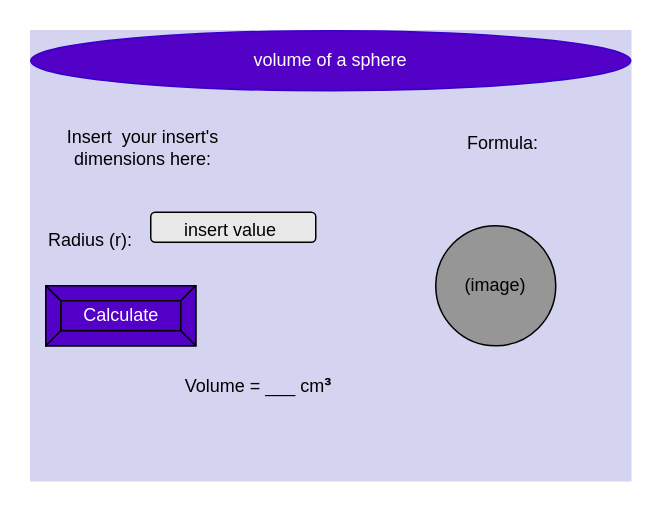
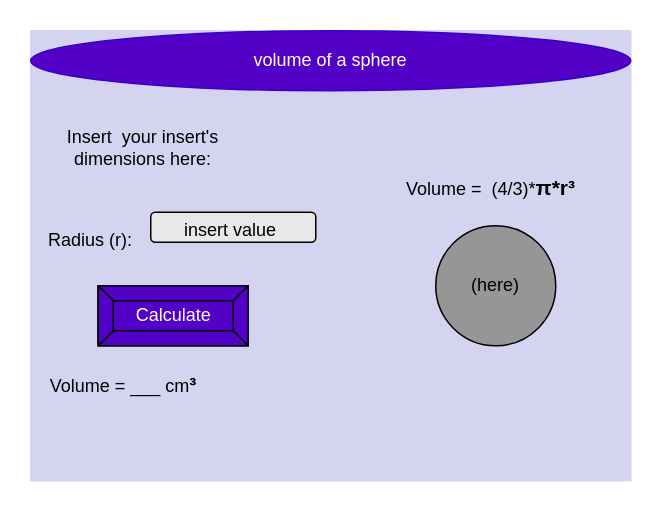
  <mxCell id="0" />
  <mxCell id="1" parent="0" />
  <mxCell id="2" value="" style="rounded=0;whiteSpace=wrap;html=1;strokeColor=#D4D3F0;fillColor=#D4D3F0;" parent="1" vertex="1"><mxGeometry x="20" y="20" width="400" height="300" as="geometry" /></mxCell>
  <mxCell id="3" value="volume of a sphere" style="ellipse;whiteSpace=wrap;html=1;fillColor=#5300C7;fontColor=#ffffff;strokeColor=#3700CC;" parent="1" vertex="1"><mxGeometry x="20" y="20" width="400" height="40" as="geometry" /></mxCell>
- <mxCell id="4" value="Calculate" style="labelPosition=center;verticalLabelPosition=middle;align=center;html=1;shape=mxgraph.basic.button;dx=10;fillColor=#5300C7;strokeColor=#000000;fontColor=#FFFFFF;" parent="1" vertex="1"><mxGeometry x="30" y="190" width="100" height="40" as="geometry" /></mxCell>
+ <mxCell id="4" value="Calculate" style="labelPosition=center;verticalLabelPosition=middle;align=center;html=1;shape=mxgraph.basic.button;dx=10;fillColor=#5300C7;strokeColor=#000000;fontColor=#FFFFFF;" parent="1" vertex="1"><mxGeometry x="65" y="190" width="100" height="40" as="geometry" /></mxCell>
  <mxCell id="5" value="Insert&amp;nbsp; your insert's dimensions here:" style="text;html=1;strokeColor=none;fillColor=none;align=center;verticalAlign=middle;whiteSpace=wrap;rounded=0;fontColor=#000000;" parent="1" vertex="1"><mxGeometry x="20" y="83" width="150" height="30" as="geometry" /></mxCell>
  <mxCell id="6" value="Radius (r):" style="text;html=1;strokeColor=none;fillColor=none;align=center;verticalAlign=middle;whiteSpace=wrap;rounded=0;fontColor=#000000;" parent="1" vertex="1"><mxGeometry x="30" y="145" width="60" height="30" as="geometry" /></mxCell>
  <mxCell id="7" value="" style="rounded=1;whiteSpace=wrap;html=1;fillColor=#E8E8E8;strokeColor=#000000;" parent="1" vertex="1"><mxGeometry x="100" y="141" width="110" height="20" as="geometry" /></mxCell>
  <mxCell id="8" value="insert value&amp;nbsp;" style="text;html=1;strokeColor=none;fillColor=none;align=center;verticalAlign=middle;whiteSpace=wrap;rounded=0;fontColor=#000000;" parent="1" vertex="1"><mxGeometry x="100" y="138" width="110" height="30" as="geometry" /></mxCell>
  <mxCell id="9" value="" style="ellipse;whiteSpace=wrap;html=1;aspect=fixed;fillColor=#969696;fontColor=#000000;" parent="1" vertex="1"><mxGeometry x="290" y="150" width="80" height="80" as="geometry" /></mxCell>
- <mxCell id="10" value="(image)" style="text;html=1;strokeColor=none;fillColor=none;align=center;verticalAlign=middle;whiteSpace=wrap;rounded=0;fontColor=#000000;" parent="1" vertex="1"><mxGeometry x="300" y="175" width="60" height="30" as="geometry" /></mxCell>
- <mxCell id="11" value="Formula:" style="text;html=1;strokeColor=none;fillColor=none;align=center;verticalAlign=middle;whiteSpace=wrap;rounded=0;fontColor=#000000;" parent="1" vertex="1"><mxGeometry x="305" y="80" width="60" height="30" as="geometry" /></mxCell>
- <mxCell id="12" value="Volume = ___ cm&lt;b style=&quot;font-family: &amp;#34;arial&amp;#34; , sans-serif ; font-size: 14px ; text-align: left&quot;&gt;³&lt;/b&gt;" style="text;html=1;strokeColor=none;fillColor=none;align=center;verticalAlign=middle;whiteSpace=wrap;rounded=0;fontColor=#000000;" parent="1" vertex="1"><mxGeometry x="117" y="241" width="110" height="30" as="geometry" /></mxCell>
+ <mxCell id="10" value="(here)" style="text;html=1;strokeColor=none;fillColor=none;align=center;verticalAlign=middle;whiteSpace=wrap;rounded=0;fontColor=#000000;" parent="1" vertex="1"><mxGeometry x="300" y="175" width="60" height="30" as="geometry" /></mxCell>
+ <mxCell id="12" value="Volume = ___ cm&lt;b style=&quot;font-family: &amp;#34;arial&amp;#34; , sans-serif ; font-size: 14px ; text-align: left&quot;&gt;³&lt;/b&gt;" style="text;html=1;strokeColor=none;fillColor=none;align=center;verticalAlign=middle;whiteSpace=wrap;rounded=0;fontColor=#000000;" parent="1" vertex="1"><mxGeometry x="27" y="241" width="110" height="30" as="geometry" /></mxCell>
+ <mxCell id="13" value="Volume =&amp;nbsp; (4/3)*&lt;b style=&quot;font-family: arial, sans-serif; font-size: 14px; text-align: left;&quot;&gt;π*r&lt;/b&gt;&lt;b style=&quot;font-family: arial, sans-serif; font-size: 14px; text-align: left;&quot;&gt;³&lt;/b&gt;" style="text;html=1;strokeColor=none;fillColor=none;align=center;verticalAlign=middle;whiteSpace=wrap;rounded=0;fontColor=#000000;" parent="1" vertex="1"><mxGeometry x="252" y="110" width="150" height="30" as="geometry" /></mxCell>
